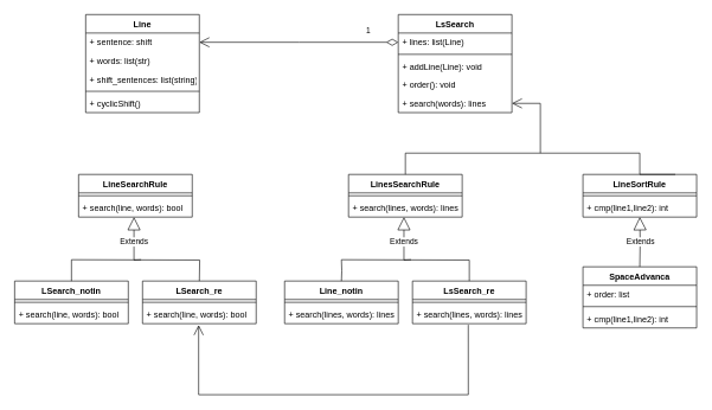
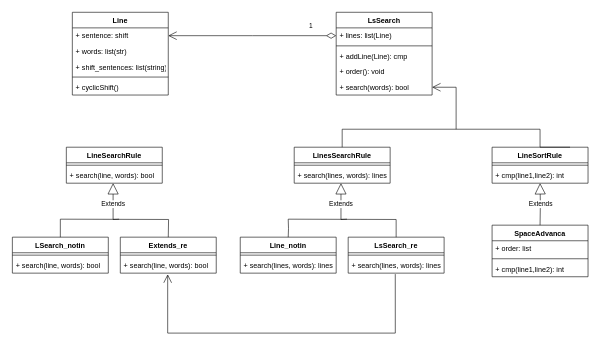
  <mxCell id="0" />
  <mxCell id="1" parent="0" />
  <mxCell id="2" value="Line" style="swimlane;fontStyle=1;align=center;verticalAlign=top;childLayout=stackLayout;horizontal=1;startSize=26;horizontalStack=0;resizeParent=1;resizeParentMax=0;resizeLast=0;collapsible=1;marginBottom=0;" vertex="1" parent="1"><mxGeometry x="120" y="20" width="160" height="138" as="geometry" /></mxCell>
  <mxCell id="3" value="+ sentence: shift" style="text;strokeColor=none;fillColor=none;align=left;verticalAlign=top;spacingLeft=4;spacingRight=4;overflow=hidden;rotatable=0;points=[[0,0.5],[1,0.5]];portConstraint=eastwest;" vertex="1" parent="2"><mxGeometry y="26" width="160" height="26" as="geometry" /></mxCell>
  <mxCell id="4" value="+ words: list(str)" style="text;strokeColor=none;fillColor=none;align=left;verticalAlign=top;spacingLeft=4;spacingRight=4;overflow=hidden;rotatable=0;points=[[0,0.5],[1,0.5]];portConstraint=eastwest;" vertex="1" parent="2"><mxGeometry y="52" width="160" height="26" as="geometry" /></mxCell>
  <mxCell id="5" value="+ shift_sentences: list(string)" style="text;strokeColor=none;fillColor=none;align=left;verticalAlign=top;spacingLeft=4;spacingRight=4;overflow=hidden;rotatable=0;points=[[0,0.5],[1,0.5]];portConstraint=eastwest;" vertex="1" parent="2"><mxGeometry y="78" width="160" height="26" as="geometry" /></mxCell>
  <mxCell id="6" value="" style="line;strokeWidth=1;fillColor=none;align=left;verticalAlign=middle;spacingTop=-1;spacingLeft=3;spacingRight=3;rotatable=0;labelPosition=right;points=[];portConstraint=eastwest;" vertex="1" parent="2"><mxGeometry y="104" width="160" height="8" as="geometry" /></mxCell>
  <mxCell id="7" value="+ cyclicShift()" style="text;strokeColor=none;fillColor=none;align=left;verticalAlign=top;spacingLeft=4;spacingRight=4;overflow=hidden;rotatable=0;points=[[0,0.5],[1,0.5]];portConstraint=eastwest;" vertex="1" parent="2"><mxGeometry y="112" width="160" height="26" as="geometry" /></mxCell>
  <mxCell id="8" value="LsSearch" style="swimlane;fontStyle=1;align=center;verticalAlign=top;childLayout=stackLayout;horizontal=1;startSize=26;horizontalStack=0;resizeParent=1;resizeParentMax=0;resizeLast=0;collapsible=1;marginBottom=0;" vertex="1" parent="1"><mxGeometry x="560" y="20" width="160" height="138" as="geometry" /></mxCell>
  <mxCell id="9" value="+ lines: list(Line)" style="text;strokeColor=none;fillColor=none;align=left;verticalAlign=top;spacingLeft=4;spacingRight=4;overflow=hidden;rotatable=0;points=[[0,0.5],[1,0.5]];portConstraint=eastwest;" vertex="1" parent="8"><mxGeometry y="26" width="160" height="26" as="geometry" /></mxCell>
  <mxCell id="10" value="" style="line;strokeWidth=1;fillColor=none;align=left;verticalAlign=middle;spacingTop=-1;spacingLeft=3;spacingRight=3;rotatable=0;labelPosition=right;points=[];portConstraint=eastwest;" vertex="1" parent="8"><mxGeometry y="52" width="160" height="8" as="geometry" /></mxCell>
- <mxCell id="11" value="+ addLine(Line): void" style="text;strokeColor=none;fillColor=none;align=left;verticalAlign=top;spacingLeft=4;spacingRight=4;overflow=hidden;rotatable=0;points=[[0,0.5],[1,0.5]];portConstraint=eastwest;" vertex="1" parent="8"><mxGeometry y="60" width="160" height="26" as="geometry" /></mxCell>
+ <mxCell id="11" value="+ addLine(Line): cmp" style="text;strokeColor=none;fillColor=none;align=left;verticalAlign=top;spacingLeft=4;spacingRight=4;overflow=hidden;rotatable=0;points=[[0,0.5],[1,0.5]];portConstraint=eastwest;" vertex="1" parent="8"><mxGeometry y="60" width="160" height="26" as="geometry" /></mxCell>
  <mxCell id="12" value="+ order(): void" style="text;strokeColor=none;fillColor=none;align=left;verticalAlign=top;spacingLeft=4;spacingRight=4;overflow=hidden;rotatable=0;points=[[0,0.5],[1,0.5]];portConstraint=eastwest;" vertex="1" parent="8"><mxGeometry y="86" width="160" height="26" as="geometry" /></mxCell>
- <mxCell id="13" value="+ search(words): lines" style="text;strokeColor=none;fillColor=none;align=left;verticalAlign=top;spacingLeft=4;spacingRight=4;overflow=hidden;rotatable=0;points=[[0,0.5],[1,0.5]];portConstraint=eastwest;" vertex="1" parent="8"><mxGeometry y="112" width="160" height="26" as="geometry" /></mxCell>
+ <mxCell id="13" value="+ search(words): bool" style="text;strokeColor=none;fillColor=none;align=left;verticalAlign=top;spacingLeft=4;spacingRight=4;overflow=hidden;rotatable=0;points=[[0,0.5],[1,0.5]];portConstraint=eastwest;" vertex="1" parent="8"><mxGeometry y="112" width="160" height="26" as="geometry" /></mxCell>
  <mxCell id="14" value="LinesSearchRule" style="swimlane;fontStyle=1;align=center;verticalAlign=top;childLayout=stackLayout;horizontal=1;startSize=26;horizontalStack=0;resizeParent=1;resizeParentMax=0;resizeLast=0;collapsible=1;marginBottom=0;" vertex="1" parent="1"><mxGeometry x="490" y="245" width="160" height="60" as="geometry" /></mxCell>
  <mxCell id="15" value="" style="line;strokeWidth=1;fillColor=none;align=left;verticalAlign=middle;spacingTop=-1;spacingLeft=3;spacingRight=3;rotatable=0;labelPosition=right;points=[];portConstraint=eastwest;" vertex="1" parent="14"><mxGeometry y="26" width="160" height="8" as="geometry" /></mxCell>
  <mxCell id="16" value="+ search(lines, words): lines " style="text;strokeColor=none;fillColor=none;align=left;verticalAlign=top;spacingLeft=4;spacingRight=4;overflow=hidden;rotatable=0;points=[[0,0.5],[1,0.5]];portConstraint=eastwest;" vertex="1" parent="14"><mxGeometry y="34" width="160" height="26" as="geometry" /></mxCell>
  <mxCell id="17" value="LineSearchRule" style="swimlane;fontStyle=1;align=center;verticalAlign=top;childLayout=stackLayout;horizontal=1;startSize=26;horizontalStack=0;resizeParent=1;resizeParentMax=0;resizeLast=0;collapsible=1;marginBottom=0;" vertex="1" parent="1"><mxGeometry x="110" y="245" width="160" height="60" as="geometry" /></mxCell>
  <mxCell id="18" value="" style="line;strokeWidth=1;fillColor=none;align=left;verticalAlign=middle;spacingTop=-1;spacingLeft=3;spacingRight=3;rotatable=0;labelPosition=right;points=[];portConstraint=eastwest;" vertex="1" parent="17"><mxGeometry y="26" width="160" height="8" as="geometry" /></mxCell>
  <mxCell id="19" value="+ search(line, words): bool " style="text;strokeColor=none;fillColor=none;align=left;verticalAlign=top;spacingLeft=4;spacingRight=4;overflow=hidden;rotatable=0;points=[[0,0.5],[1,0.5]];portConstraint=eastwest;" vertex="1" parent="17"><mxGeometry y="34" width="160" height="26" as="geometry" /></mxCell>
  <mxCell id="20" value="LineSortRule" style="swimlane;fontStyle=1;align=center;verticalAlign=top;childLayout=stackLayout;horizontal=1;startSize=26;horizontalStack=0;resizeParent=1;resizeParentMax=0;resizeLast=0;collapsible=1;marginBottom=0;" vertex="1" parent="1"><mxGeometry x="820" y="245" width="160" height="60" as="geometry" /></mxCell>
  <mxCell id="21" value="" style="line;strokeWidth=1;fillColor=none;align=left;verticalAlign=middle;spacingTop=-1;spacingLeft=3;spacingRight=3;rotatable=0;labelPosition=right;points=[];portConstraint=eastwest;" vertex="1" parent="20"><mxGeometry y="26" width="160" height="8" as="geometry" /></mxCell>
  <mxCell id="22" value="+ cmp(line1,line2): int " style="text;strokeColor=none;fillColor=none;align=left;verticalAlign=top;spacingLeft=4;spacingRight=4;overflow=hidden;rotatable=0;points=[[0,0.5],[1,0.5]];portConstraint=eastwest;" vertex="1" parent="20"><mxGeometry y="34" width="160" height="26" as="geometry" /></mxCell>
  <mxCell id="23" value="1" style="endArrow=open;html=1;endSize=12;startArrow=diamondThin;startSize=14;startFill=0;edgeStyle=orthogonalEdgeStyle;align=left;verticalAlign=bottom;rounded=0;exitX=0;exitY=0.5;exitDx=0;exitDy=0;" edge="1" parent="1" source="9"><mxGeometry x="-0.667" y="-8" relative="1" as="geometry"><mxPoint x="430" y="165" as="sourcePoint" /><mxPoint x="280" y="59" as="targetPoint" /><mxPoint as="offset" /></mxGeometry></mxCell>
- <mxCell id="24" value="LSearch_re" style="swimlane;fontStyle=1;align=center;verticalAlign=top;childLayout=stackLayout;horizontal=1;startSize=26;horizontalStack=0;resizeParent=1;resizeParentMax=0;resizeLast=0;collapsible=1;marginBottom=0;" vertex="1" parent="1"><mxGeometry x="200" y="395" width="160" height="60" as="geometry" /></mxCell>
+ <mxCell id="24" value="Extends_re" style="swimlane;fontStyle=1;align=center;verticalAlign=top;childLayout=stackLayout;horizontal=1;startSize=26;horizontalStack=0;resizeParent=1;resizeParentMax=0;resizeLast=0;collapsible=1;marginBottom=0;" vertex="1" parent="1"><mxGeometry x="200" y="395" width="160" height="60" as="geometry" /></mxCell>
  <mxCell id="25" value="" style="line;strokeWidth=1;fillColor=none;align=left;verticalAlign=middle;spacingTop=-1;spacingLeft=3;spacingRight=3;rotatable=0;labelPosition=right;points=[];portConstraint=eastwest;" vertex="1" parent="24"><mxGeometry y="26" width="160" height="8" as="geometry" /></mxCell>
  <mxCell id="26" value="+ search(line, words): bool " style="text;strokeColor=none;fillColor=none;align=left;verticalAlign=top;spacingLeft=4;spacingRight=4;overflow=hidden;rotatable=0;points=[[0,0.5],[1,0.5]];portConstraint=eastwest;" vertex="1" parent="24"><mxGeometry y="34" width="160" height="26" as="geometry" /></mxCell>
  <mxCell id="27" value="Line_notin" style="swimlane;fontStyle=1;align=center;verticalAlign=top;childLayout=stackLayout;horizontal=1;startSize=26;horizontalStack=0;resizeParent=1;resizeParentMax=0;resizeLast=0;collapsible=1;marginBottom=0;" vertex="1" parent="1"><mxGeometry x="400" y="395" width="160" height="60" as="geometry" /></mxCell>
  <mxCell id="28" value="" style="line;strokeWidth=1;fillColor=none;align=left;verticalAlign=middle;spacingTop=-1;spacingLeft=3;spacingRight=3;rotatable=0;labelPosition=right;points=[];portConstraint=eastwest;" vertex="1" parent="27"><mxGeometry y="26" width="160" height="8" as="geometry" /></mxCell>
  <mxCell id="29" value="+ search(lines, words): lines " style="text;strokeColor=none;fillColor=none;align=left;verticalAlign=top;spacingLeft=4;spacingRight=4;overflow=hidden;rotatable=0;points=[[0,0.5],[1,0.5]];portConstraint=eastwest;" vertex="1" parent="27"><mxGeometry y="34" width="160" height="26" as="geometry" /></mxCell>
  <mxCell id="30" value="LsSearch_re" style="swimlane;fontStyle=1;align=center;verticalAlign=top;childLayout=stackLayout;horizontal=1;startSize=26;horizontalStack=0;resizeParent=1;resizeParentMax=0;resizeLast=0;collapsible=1;marginBottom=0;" vertex="1" parent="1"><mxGeometry x="580" y="395" width="160" height="60" as="geometry" /></mxCell>
  <mxCell id="31" value="" style="line;strokeWidth=1;fillColor=none;align=left;verticalAlign=middle;spacingTop=-1;spacingLeft=3;spacingRight=3;rotatable=0;labelPosition=right;points=[];portConstraint=eastwest;" vertex="1" parent="30"><mxGeometry y="26" width="160" height="8" as="geometry" /></mxCell>
  <mxCell id="32" value="+ search(lines, words): lines " style="text;strokeColor=none;fillColor=none;align=left;verticalAlign=top;spacingLeft=4;spacingRight=4;overflow=hidden;rotatable=0;points=[[0,0.5],[1,0.5]];portConstraint=eastwest;" vertex="1" parent="30"><mxGeometry y="34" width="160" height="26" as="geometry" /></mxCell>
  <mxCell id="33" value="LSearch_notin" style="swimlane;fontStyle=1;align=center;verticalAlign=top;childLayout=stackLayout;horizontal=1;startSize=26;horizontalStack=0;resizeParent=1;resizeParentMax=0;resizeLast=0;collapsible=1;marginBottom=0;" vertex="1" parent="1"><mxGeometry x="20" y="395" width="160" height="60" as="geometry" /></mxCell>
  <mxCell id="34" value="" style="line;strokeWidth=1;fillColor=none;align=left;verticalAlign=middle;spacingTop=-1;spacingLeft=3;spacingRight=3;rotatable=0;labelPosition=right;points=[];portConstraint=eastwest;" vertex="1" parent="33"><mxGeometry y="26" width="160" height="8" as="geometry" /></mxCell>
  <mxCell id="35" value="+ search(line, words): bool " style="text;strokeColor=none;fillColor=none;align=left;verticalAlign=top;spacingLeft=4;spacingRight=4;overflow=hidden;rotatable=0;points=[[0,0.5],[1,0.5]];portConstraint=eastwest;" vertex="1" parent="33"><mxGeometry y="34" width="160" height="26" as="geometry" /></mxCell>
  <mxCell id="36" value="" style="endArrow=none;html=1;rounded=0;edgeStyle=orthogonalEdgeStyle;entryX=0.5;entryY=0;entryDx=0;entryDy=0;" edge="1" parent="1" target="30"><mxGeometry width="50" height="50" relative="1" as="geometry"><mxPoint x="480" y="365" as="sourcePoint" /><mxPoint x="580" y="315" as="targetPoint" /></mxGeometry></mxCell>
  <mxCell id="37" value="" style="endArrow=none;html=1;rounded=0;edgeStyle=orthogonalEdgeStyle;entryX=0.5;entryY=0;entryDx=0;entryDy=0;" edge="1" parent="1" target="27"><mxGeometry width="50" height="50" relative="1" as="geometry"><mxPoint x="480" y="365" as="sourcePoint" /><mxPoint x="480" y="385" as="targetPoint" /></mxGeometry></mxCell>
  <mxCell id="38" value="Extends" style="endArrow=block;endSize=16;endFill=0;html=1;rounded=0;edgeStyle=orthogonalEdgeStyle;" edge="1" parent="1"><mxGeometry width="160" relative="1" as="geometry"><mxPoint x="578" y="365" as="sourcePoint" /><mxPoint x="568" y="305" as="targetPoint" /></mxGeometry></mxCell>
  <mxCell id="39" value="" style="endArrow=none;html=1;rounded=0;edgeStyle=orthogonalEdgeStyle;entryX=0.5;entryY=0;entryDx=0;entryDy=0;" edge="1" parent="1"><mxGeometry width="50" height="50" relative="1" as="geometry"><mxPoint x="100" y="365" as="sourcePoint" /><mxPoint x="280" y="395" as="targetPoint" /></mxGeometry></mxCell>
  <mxCell id="40" value="" style="endArrow=none;html=1;rounded=0;edgeStyle=orthogonalEdgeStyle;entryX=0.5;entryY=0;entryDx=0;entryDy=0;" edge="1" parent="1"><mxGeometry width="50" height="50" relative="1" as="geometry"><mxPoint x="100" y="365" as="sourcePoint" /><mxPoint x="100" y="395" as="targetPoint" /></mxGeometry></mxCell>
  <mxCell id="41" value="Extends" style="endArrow=block;endSize=16;endFill=0;html=1;rounded=0;edgeStyle=orthogonalEdgeStyle;" edge="1" parent="1"><mxGeometry width="160" relative="1" as="geometry"><mxPoint x="198" y="365" as="sourcePoint" /><mxPoint x="188" y="305" as="targetPoint" /></mxGeometry></mxCell>
  <mxCell id="42" value="" style="endArrow=open;endFill=1;endSize=12;html=1;rounded=0;edgeStyle=orthogonalEdgeStyle;exitX=0.491;exitY=1.062;exitDx=0;exitDy=0;exitPerimeter=0;" edge="1" parent="1" source="32"><mxGeometry width="160" relative="1" as="geometry"><mxPoint x="630" y="505" as="sourcePoint" /><mxPoint x="279" y="457" as="targetPoint" /><Array as="points"><mxPoint x="659" y="555" /><mxPoint x="279" y="555" /></Array></mxGeometry></mxCell>
  <mxCell id="43" value="" style="endArrow=open;endFill=1;endSize=12;html=1;rounded=0;edgeStyle=orthogonalEdgeStyle;entryX=1;entryY=0.5;entryDx=0;entryDy=0;" edge="1" parent="1" target="13"><mxGeometry width="160" relative="1" as="geometry"><mxPoint x="760" y="215" as="sourcePoint" /><mxPoint x="930" y="135" as="targetPoint" /><Array as="points"><mxPoint x="760" y="145" /></Array></mxGeometry></mxCell>
  <mxCell id="44" value="" style="endArrow=none;html=1;rounded=0;edgeStyle=orthogonalEdgeStyle;entryX=0.5;entryY=0;entryDx=0;entryDy=0;" edge="1" parent="1"><mxGeometry width="50" height="50" relative="1" as="geometry"><mxPoint x="570" y="215" as="sourcePoint" /><mxPoint x="950" y="245" as="targetPoint" /><Array as="points"><mxPoint x="900" y="215" /><mxPoint x="900" y="245" /></Array></mxGeometry></mxCell>
  <mxCell id="45" value="" style="endArrow=none;html=1;rounded=0;edgeStyle=orthogonalEdgeStyle;entryX=0.5;entryY=0;entryDx=0;entryDy=0;" edge="1" parent="1"><mxGeometry width="50" height="50" relative="1" as="geometry"><mxPoint x="570" y="215" as="sourcePoint" /><mxPoint x="570" y="245" as="targetPoint" /></mxGeometry></mxCell>
  <mxCell id="46" value="SpaceAdvanca" style="swimlane;fontStyle=1;align=center;verticalAlign=top;childLayout=stackLayout;horizontal=1;startSize=26;horizontalStack=0;resizeParent=1;resizeParentMax=0;resizeLast=0;collapsible=1;marginBottom=0;" vertex="1" parent="1"><mxGeometry x="820" y="375" width="160" height="86" as="geometry" /></mxCell>
  <mxCell id="47" value="+ order: list" style="text;strokeColor=none;fillColor=none;align=left;verticalAlign=top;spacingLeft=4;spacingRight=4;overflow=hidden;rotatable=0;points=[[0,0.5],[1,0.5]];portConstraint=eastwest;" vertex="1" parent="46"><mxGeometry y="26" width="160" height="26" as="geometry" /></mxCell>
  <mxCell id="48" value="" style="line;strokeWidth=1;fillColor=none;align=left;verticalAlign=middle;spacingTop=-1;spacingLeft=3;spacingRight=3;rotatable=0;labelPosition=right;points=[];portConstraint=eastwest;" vertex="1" parent="46"><mxGeometry y="52" width="160" height="8" as="geometry" /></mxCell>
  <mxCell id="49" value="+ cmp(line1,line2): int " style="text;strokeColor=none;fillColor=none;align=left;verticalAlign=top;spacingLeft=4;spacingRight=4;overflow=hidden;rotatable=0;points=[[0,0.5],[1,0.5]];portConstraint=eastwest;" vertex="1" parent="46"><mxGeometry y="60" width="160" height="26" as="geometry" /></mxCell>
  <mxCell id="50" value="Extends" style="endArrow=block;endSize=16;endFill=0;html=1;rounded=0;edgeStyle=orthogonalEdgeStyle;entryX=0.5;entryY=1;entryDx=0;entryDy=0;entryPerimeter=0;" edge="1" parent="1" target="22"><mxGeometry width="160" relative="1" as="geometry"><mxPoint x="900" y="375" as="sourcePoint" /><mxPoint x="900" y="315" as="targetPoint" /></mxGeometry></mxCell>
